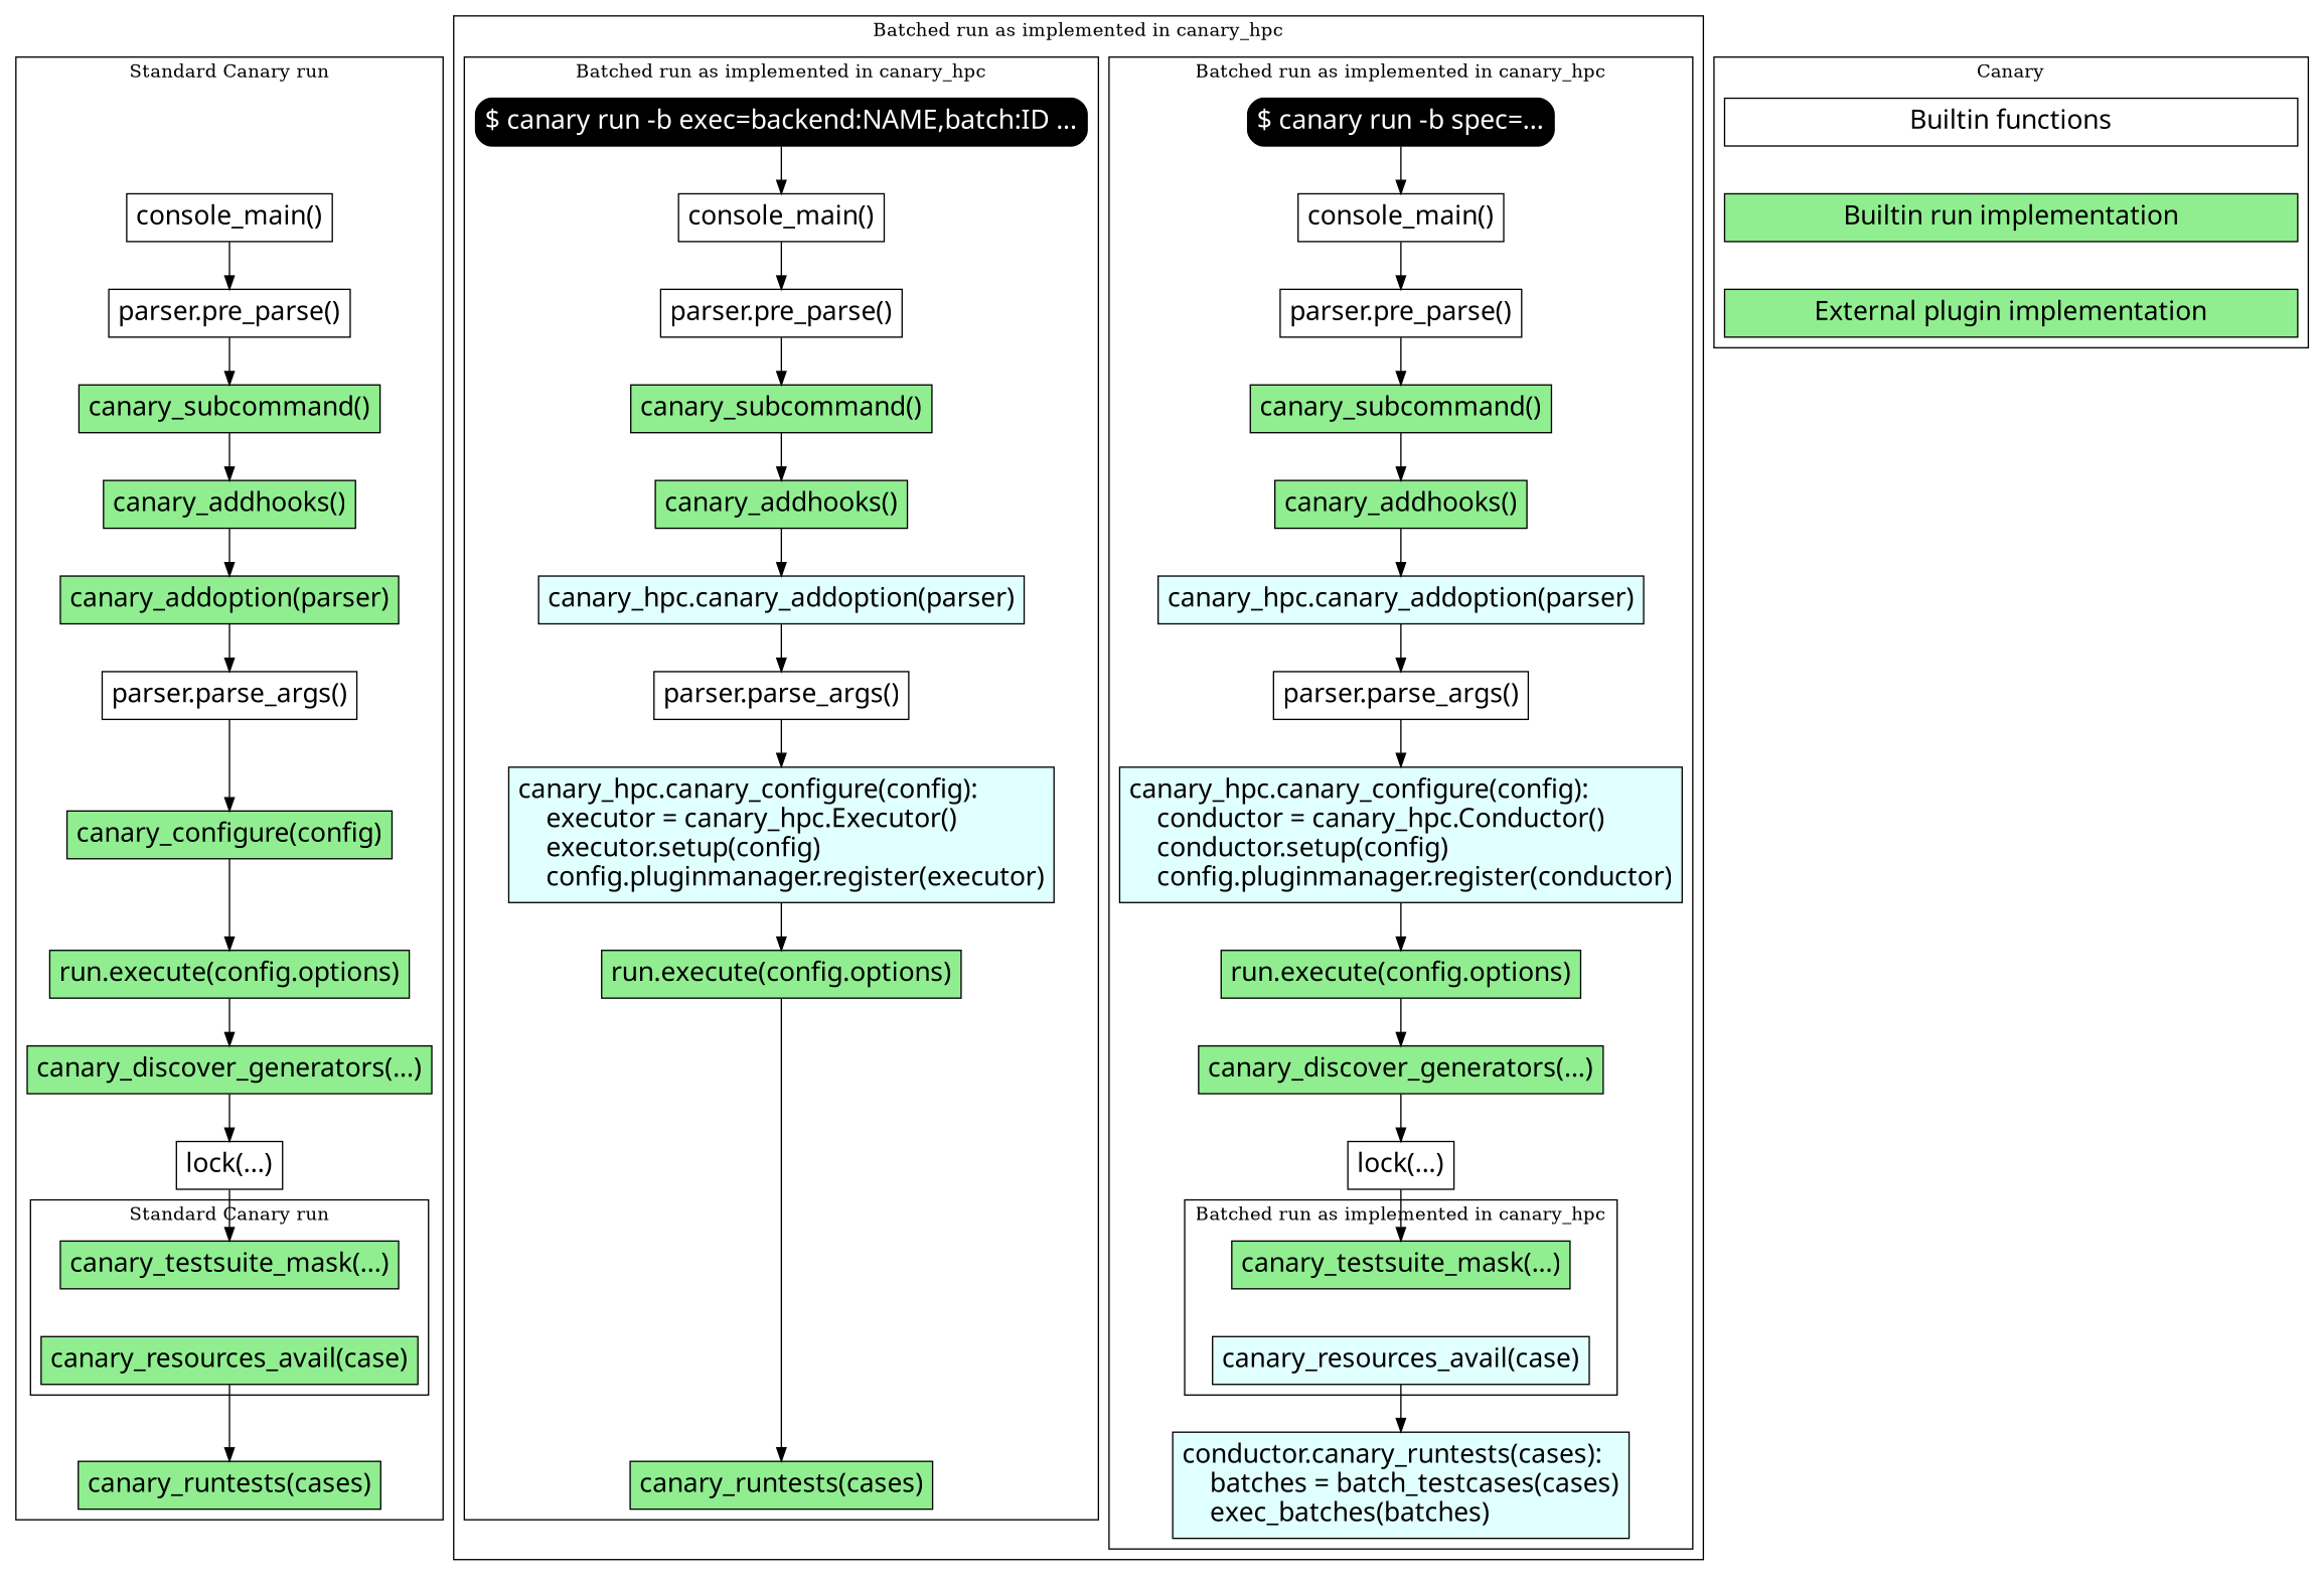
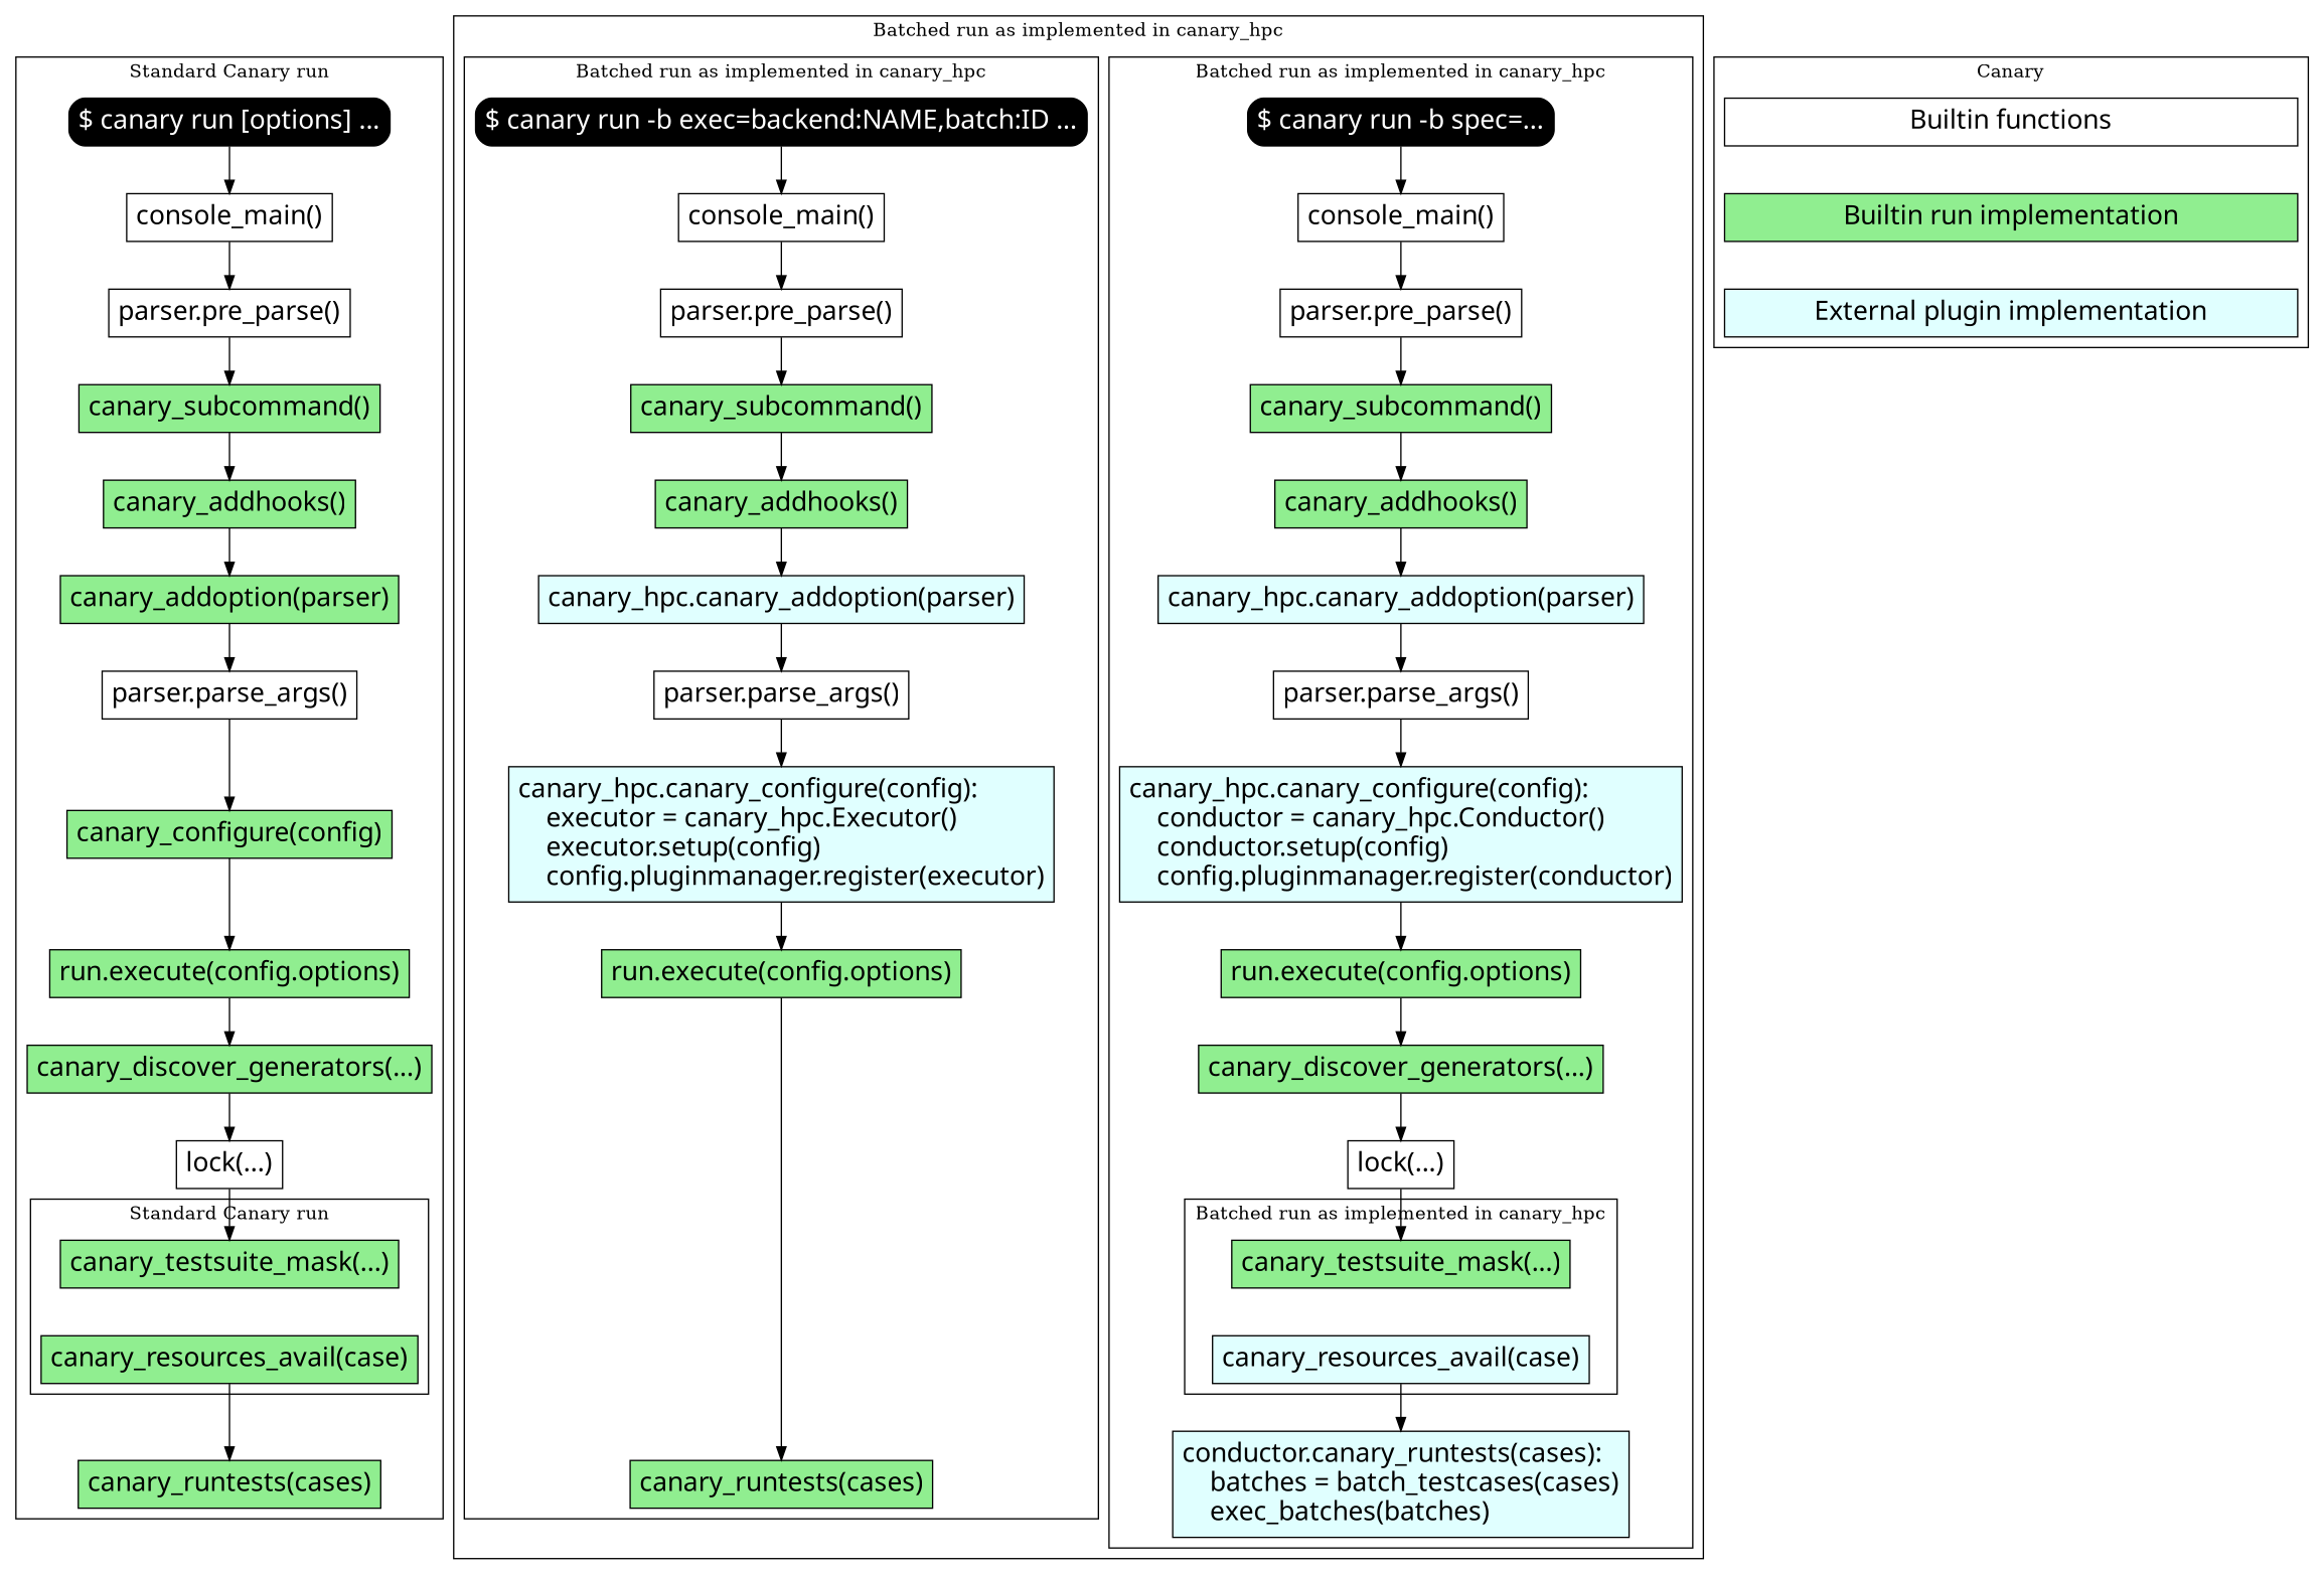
  digraph {
    compount=true
    newrank=true
    rankdir=TB
    node [fillcolor=lightgreen fontname=Monaco fontsize=20 margin=.1 ordering=out penwidth=1 shape=box style=filled]
+   n1 [fillcolor=black fontcolor=white label="$ canary run [options] ..." style="rounded,filled"]
    n2 [fillcolor=black fontcolor=white label="$ canary run -b spec=..." style="rounded,filled"]
    n3 [fillcolor=black fontcolor=white label="$ canary run -b exec=backend:NAME,batch:ID ..." style="rounded,filled"]
    n4 [label="parser.parse_args()" fillcolor="" style=""]
    n5 [label="parser.parse_args()" fillcolor="" style=""]
    n6 [label="parser.parse_args()" fillcolor="" style=""]
    n7 [label="canary_configure(config)"]
    n8 [fillcolor=lightcyan label="canary_hpc.canary_configure(config):\l    conductor = canary_hpc.Conductor()\l    conductor.setup(config)\l    config.pluginmanager.register(conductor)\l"]
    n9 [fillcolor=lightcyan label="canary_hpc.canary_configure(config):\l    executor = canary_hpc.Executor()\l    executor.setup(config)\l    config.pluginmanager.register(executor)\l"]
    n10 [label="run.execute(config.options)"]
    n11 [label="run.execute(config.options)"]
    n12 [label="run.execute(config.options)"]
    n13 [label="canary_runtests(cases)"]
    n14 [label="canary_runtests(cases)"]
    n15 [fillcolor=lightcyan label="conductor.canary_runtests(cases):\l    batches = batch_testcases(cases)\l    exec_batches(batches)\l"]
    n16 [label="Builtin functions" width=6 fillcolor="" style=""]
    n17 [label="Builtin run implementation" width=6]
-   n18 [label="External plugin implementation" width=6]
+   n18 [fillcolor=lightcyan label="External plugin implementation" width=6]
    n19 [label="canary_testsuite_mask(...)"]
    n20 [label="canary_resources_avail(case)"]
    n21 [label="console_main()" fillcolor="" style=""]
    n22 [label="canary_discover_generators(...)"]
    n23 [label="parser.pre_parse()" fillcolor="" style=""]
    n24 [label="canary_subcommand()"]
    n25 [label="canary_addhooks()"]
    n26 [label="canary_addoption(parser)"]
    n27 [label="lock(...)" fillcolor="" style=""]
    n28 [label="canary_testsuite_mask(...)"]
    n29 [fillcolor=lightcyan label="canary_resources_avail(case)"]
    n30 [label="console_main()" fillcolor="" style=""]
    n31 [label="canary_discover_generators(...)"]
    n32 [label="parser.pre_parse()" fillcolor="" style=""]
    n33 [label="canary_subcommand()"]
    n34 [label="canary_addhooks()"]
    n35 [fillcolor=lightcyan label="canary_hpc.canary_addoption(parser)"]
    n36 [label="lock(...)" fillcolor="" style=""]
    n37 [label="console_main()" fillcolor="" style=""]
    n38 [label="parser.pre_parse()" fillcolor="" style=""]
    n39 [label="canary_subcommand()"]
    n40 [label="canary_addhooks()"]
    n41 [fillcolor=lightcyan label="canary_hpc.canary_addoption(parser)"]
    subgraph sub_1 {
      rank=same
+     n1
      n2
      n3
    }
    subgraph sub_2 {
      rank=same
      n4
      n5
      n6
    }
    subgraph sub_3 {
      rank=same
      n7
      n8
      n9
    }
    subgraph sub_4 {
      rank=same
      n10
      n11
      n12
    }
    subgraph sub_5 {
      rank=same
      n13
      n14
      n15
    }
    subgraph cluster_6 {
      label=Canary
      n16
      n17
      n18
    }
    subgraph cluster_7 {
      label="Standard Canary run"
+     n1
      n4
      n7
      n10
      n13
      n21
      n22
      n23
      n24
      n25
      n26
      n27
      subgraph cluster_8 {
        label="Standard Canary run"
        n19
        n20
      }
    }
    subgraph cluster_9 {
      label="Batched run as implemented in canary_hpc"
      subgraph cluster_10 {
        label="Batched run as implemented in canary_hpc"
        n2
        n5
        n8
        n11
        n15
        n30
        n31
        n32
        n33
        n34
        n35
        n36
        subgraph cluster_11 {
          label="Batched run as implemented in canary_hpc"
          n28
          n29
        }
      }
      subgraph cluster_12 {
        label="Batched run as implemented in canary_hpc"
        n3
        n6
        n9
        n12
        n14
        n37
        n38
        n39
        n40
        n41
      }
    }
+   n1 -> n21
    n2 -> n30
    n3 -> n37
    n4 -> n7
    n5 -> n8
    n6 -> n9
    n7 -> n10
    n8 -> n11
    n9 -> n12
    n10 -> n22
    n11 -> n31
    n12 -> n14
    n16 -> n17 [style=invis]
    n17 -> n18 [style=invis]
    n19 -> n20 [style=invis]
    n20 -> n13
    n21 -> n23
    n22 -> n27
    n23 -> n24
    n24 -> n25
    n25 -> n26
    n26 -> n4
    n27 -> n19
    n28 -> n29 [style=invis]
    n29 -> n15
    n30 -> n32
    n31 -> n36
    n32 -> n33
    n33 -> n34
    n34 -> n35
    n35 -> n5
    n36 -> n28
    n37 -> n38
    n38 -> n39
    n39 -> n40
    n40 -> n41
    n41 -> n6
  }
